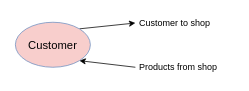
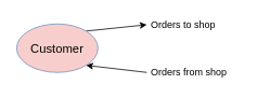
  <mxCell id="0" />
  <mxCell id="1" parent="0" />
  <mxCell id="2" style="rounded=0;orthogonalLoop=1;jettySize=auto;html=1;exitX=1;exitY=0;exitDx=0;exitDy=0;entryX=0;entryY=0.5;entryDx=0;entryDy=0;" edge="1" parent="1" source="4" target="5"><mxGeometry relative="1" as="geometry"><mxPoint x="180" y="37.571" as="targetPoint" /></mxGeometry></mxCell>
  <mxCell id="3" style="rounded=0;orthogonalLoop=1;jettySize=auto;html=1;exitX=1;exitY=1;exitDx=0;exitDy=0;startArrow=classic;startFill=1;endArrow=none;endFill=0;" edge="1" parent="1" source="4"><mxGeometry relative="1" as="geometry"><mxPoint x="180" y="89" as="targetPoint" /></mxGeometry></mxCell>
  <mxCell id="4" value="&lt;font style=&quot;font-size: 15px;&quot;&gt;Customer&lt;/font&gt;" style="ellipse;whiteSpace=wrap;html=1;fontSize=15;fillColor=#f8cecc;strokeColor=#6c8ebf;" vertex="1" parent="1"><mxGeometry x="20" y="29" width="100" height="60" as="geometry" /></mxCell>
- <mxCell id="5" value="&amp;nbsp;Customer to shop" style="text;html=1;strokeColor=none;fillColor=none;align=left;verticalAlign=middle;whiteSpace=wrap;rounded=0;" vertex="1" parent="1"><mxGeometry x="180" y="20" width="130" height="20" as="geometry" /></mxCell>
- <mxCell id="6" value="&amp;nbsp;Products from shop" style="text;html=1;strokeColor=none;fillColor=none;align=left;verticalAlign=middle;whiteSpace=wrap;rounded=0;" vertex="1" parent="1"><mxGeometry x="180" y="79" width="130" height="20" as="geometry" /></mxCell>
+ <mxCell id="5" value="&amp;nbsp;Orders to shop" style="text;html=1;strokeColor=none;fillColor=none;align=left;verticalAlign=middle;whiteSpace=wrap;rounded=0;" vertex="1" parent="1"><mxGeometry x="180" y="20" width="130" height="20" as="geometry" /></mxCell>
+ <mxCell id="6" value="&amp;nbsp;Orders from shop" style="text;html=1;strokeColor=none;fillColor=none;align=left;verticalAlign=middle;whiteSpace=wrap;rounded=0;" vertex="1" parent="1"><mxGeometry x="180" y="79" width="130" height="20" as="geometry" /></mxCell>
